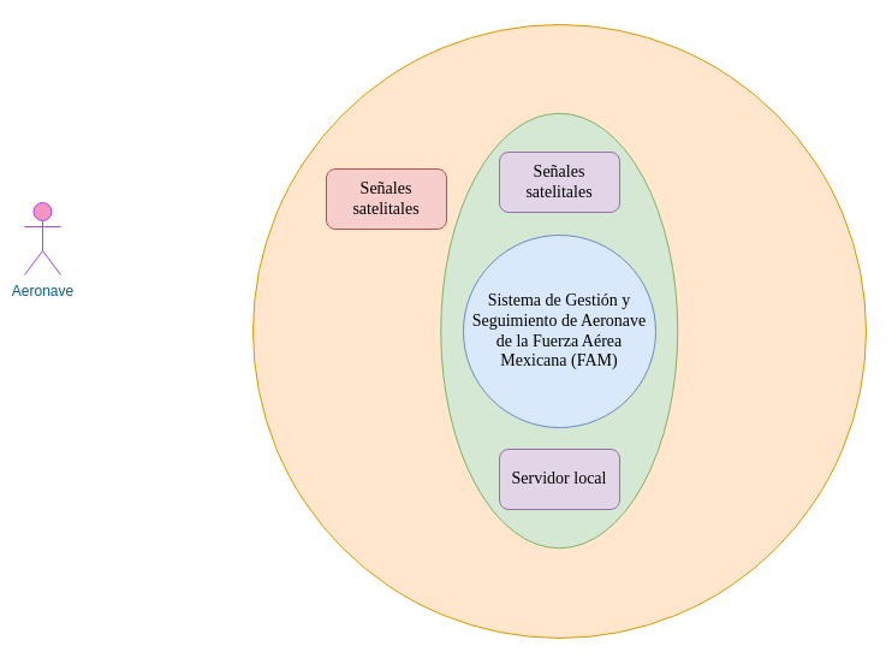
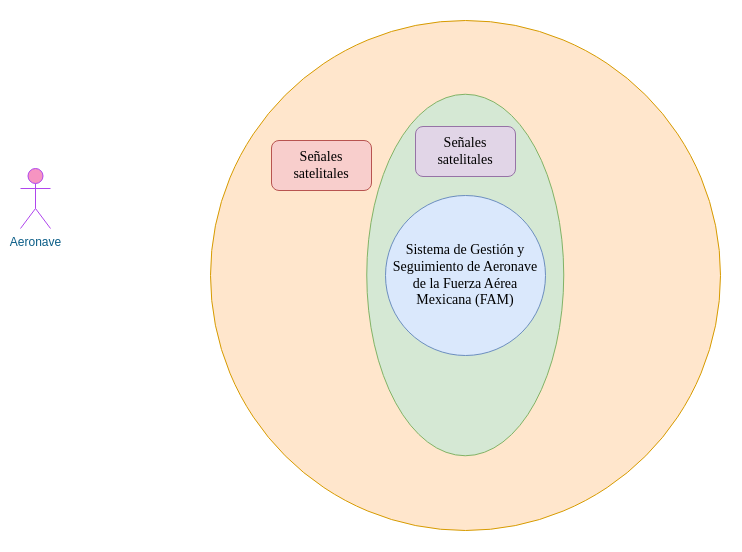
  <mxCell id="0" />
  <mxCell id="1" parent="0" />
  <mxCell id="2" value="Aeronave" style="shape=umlActor;verticalLabelPosition=bottom;verticalAlign=top;html=1;fillColor=#F694C1;strokeColor=#AF45ED;fontColor=#095C86;" parent="1" vertex="1"><mxGeometry x="20" y="168" width="30" height="60" as="geometry" /></mxCell>
  <mxCell id="3" value="" style="ellipse;whiteSpace=wrap;html=1;aspect=fixed;fillColor=#ffe6cc;strokeColor=#d79b00;" vertex="1" parent="1"><mxGeometry x="210" y="20" width="510" height="510" as="geometry" /></mxCell>
  <mxCell id="4" value="" style="ellipse;whiteSpace=wrap;html=1;rounded=0;sketch=0;fontFamily=Tahoma;fontSize=14;strokeColor=#82b366;fillColor=#d5e8d4;rotation=90;" parent="1" vertex="1"><mxGeometry x="284" y="176" width="361.5" height="197" as="geometry" /></mxCell>
  <mxCell id="5" value="Sistema de Gestión y Seguimiento de Aeronave de la Fuerza Aérea Mexicana (FAM)" style="ellipse;rounded=0;sketch=0;strokeColor=#6c8ebf;fillColor=#dae8fc;rotation=90;verticalAlign=middle;horizontal=0;fontStyle=0;fontSize=14;fontFamily=Tahoma;align=center;whiteSpace=wrap;" parent="1" vertex="1"><mxGeometry x="385" y="195" width="160" height="160" as="geometry" /></mxCell>
  <mxCell id="6" value="Señales satelitales" style="rounded=1;whiteSpace=wrap;html=1;sketch=0;fontFamily=Tahoma;fontSize=14;strokeColor=#9673a6;fillColor=#e1d5e7;align=center;" parent="1" vertex="1"><mxGeometry x="415" y="126" width="100" height="50" as="geometry" /></mxCell>
- <mxCell id="7" value="Servidor local" style="rounded=1;whiteSpace=wrap;html=1;sketch=0;fontFamily=Tahoma;fontSize=14;strokeColor=#9673a6;fillColor=#e1d5e7;align=center;" parent="1" vertex="1"><mxGeometry x="415" y="373" width="100" height="50" as="geometry" /></mxCell>
  <mxCell id="8" value="Señales satelitales" style="rounded=1;whiteSpace=wrap;html=1;sketch=0;fontFamily=Tahoma;fontSize=14;strokeColor=#b85450;fillColor=#f8cecc;align=center;" vertex="1" parent="1"><mxGeometry x="271" y="140" width="100" height="50" as="geometry" /></mxCell>
